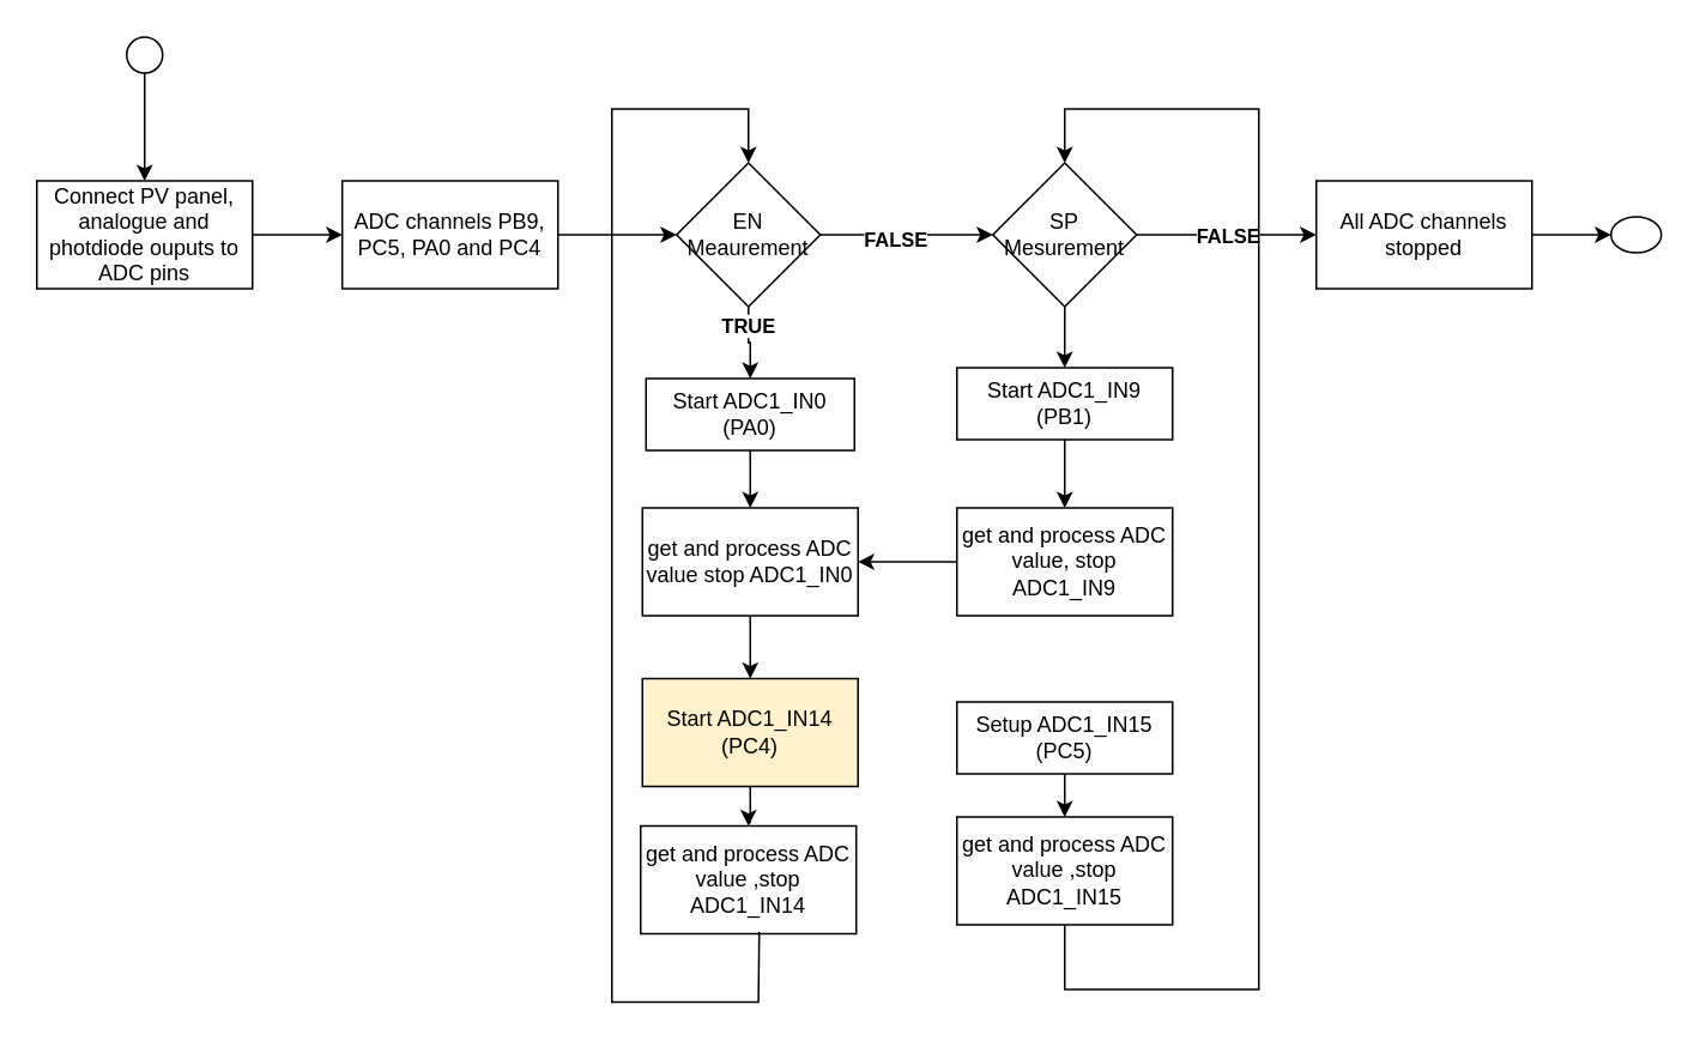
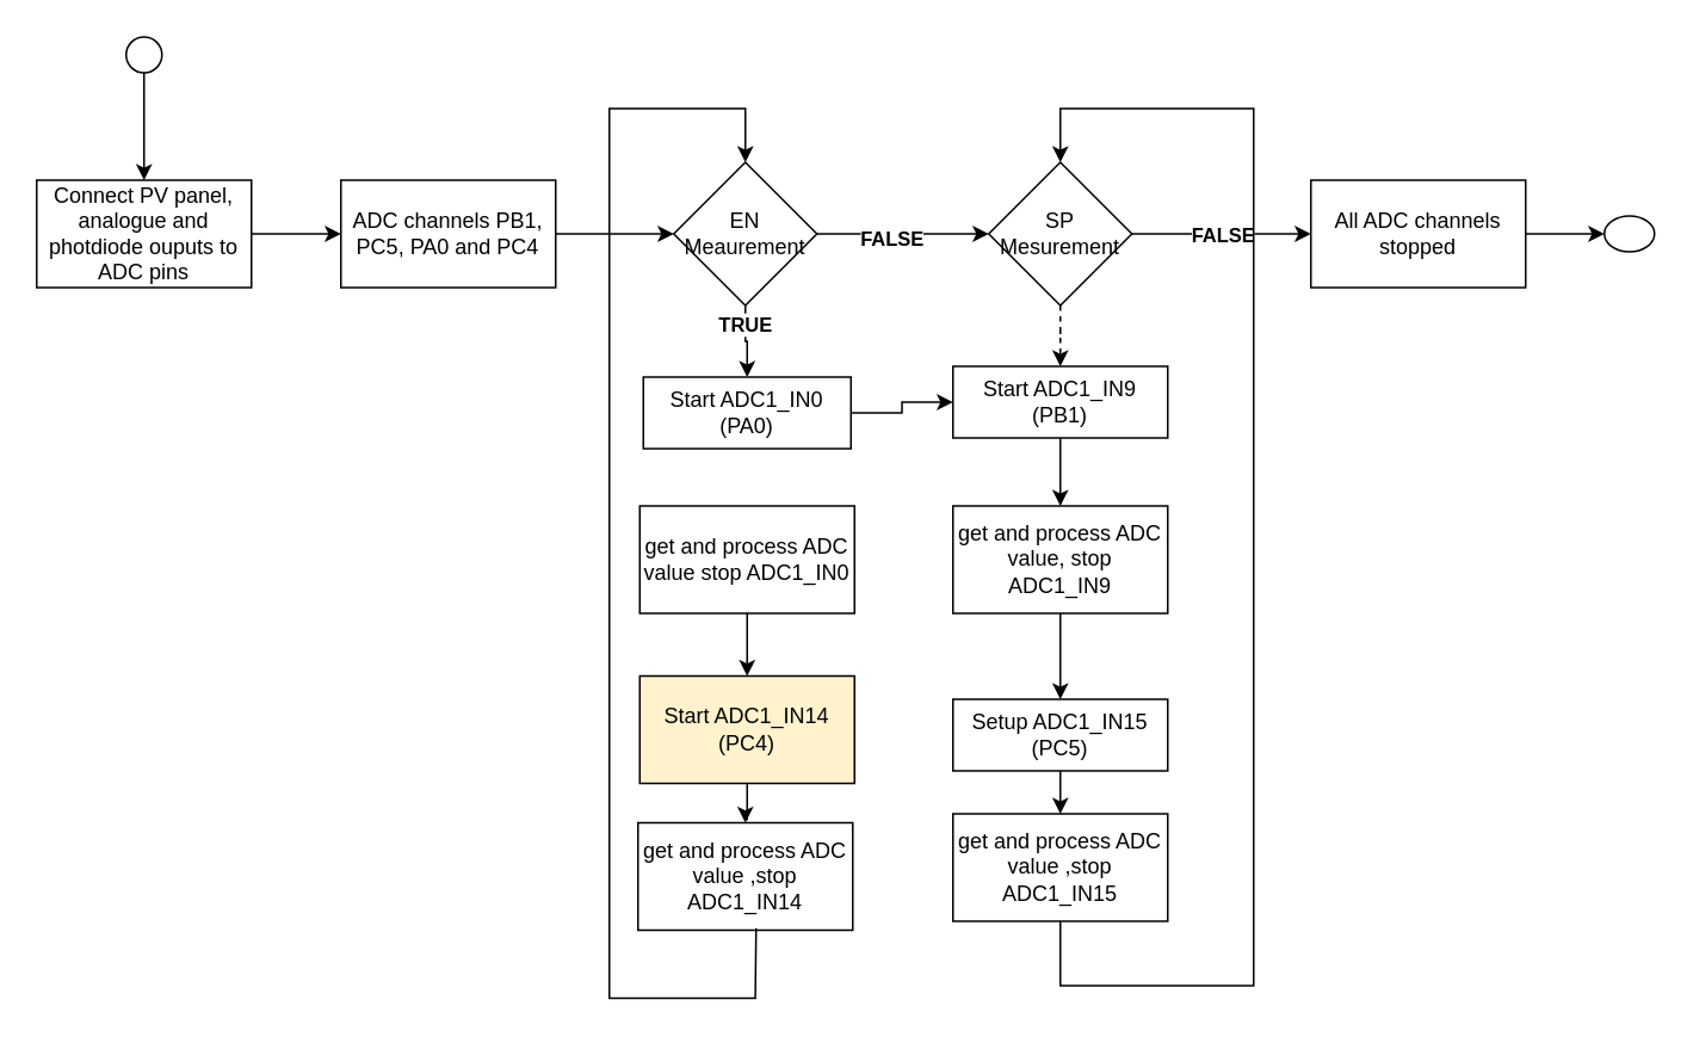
  <mxCell id="0" />
  <mxCell id="1" parent="0" />
  <mxCell id="2" value="" style="edgeStyle=orthogonalEdgeStyle;rounded=0;orthogonalLoop=1;jettySize=auto;html=1;" parent="1" source="3" target="5" edge="1"><mxGeometry relative="1" as="geometry" /></mxCell>
  <mxCell id="3" value="" style="ellipse;whiteSpace=wrap;html=1;" parent="1" vertex="1"><mxGeometry x="70" y="20" width="20" height="20" as="geometry" /></mxCell>
  <mxCell id="4" value="" style="edgeStyle=orthogonalEdgeStyle;rounded=0;orthogonalLoop=1;jettySize=auto;html=1;" parent="1" source="5" target="7" edge="1"><mxGeometry relative="1" as="geometry" /></mxCell>
  <mxCell id="5" value="Connect PV panel, analogue and photdiode ouputs to ADC pins" style="whiteSpace=wrap;html=1;" parent="1" vertex="1"><mxGeometry x="20" y="100" width="120" height="60" as="geometry" /></mxCell>
  <mxCell id="6" value="" style="edgeStyle=orthogonalEdgeStyle;rounded=0;orthogonalLoop=1;jettySize=auto;html=1;" edge="1" parent="1" source="7" target="19"><mxGeometry relative="1" as="geometry" /></mxCell>
- <mxCell id="7" value="ADC channels PB9, PC5, PA0 and PC4" style="whiteSpace=wrap;html=1;" parent="1" vertex="1"><mxGeometry x="190" y="100" width="120" height="60" as="geometry" /></mxCell>
+ <mxCell id="7" value="ADC channels PB1, PC5, PA0 and PC4" style="whiteSpace=wrap;html=1;" parent="1" vertex="1"><mxGeometry x="190" y="100" width="120" height="60" as="geometry" /></mxCell>
  <mxCell id="8" value="" style="edgeStyle=orthogonalEdgeStyle;rounded=0;orthogonalLoop=1;jettySize=auto;html=1;" parent="1" source="9" target="11" edge="1"><mxGeometry relative="1" as="geometry" /></mxCell>
  <mxCell id="9" value="Start ADC1_IN9 (PB1)" style="whiteSpace=wrap;html=1;" parent="1" vertex="1"><mxGeometry x="532" y="204" width="120" height="40" as="geometry" /></mxCell>
- <mxCell id="10" value="" style="edgeStyle=orthogonalEdgeStyle;rounded=0;orthogonalLoop=1;jettySize=auto;html=1;" parent="1" source="11" target="29" edge="1"><mxGeometry relative="1" as="geometry" /></mxCell>
+ <mxCell id="10" value="" style="edgeStyle=orthogonalEdgeStyle;rounded=0;orthogonalLoop=1;jettySize=auto;html=1;" parent="1" source="11" target="13" edge="1"><mxGeometry relative="1" as="geometry" /></mxCell>
  <mxCell id="11" value="get and process ADC value, stop ADC1_IN9" style="whiteSpace=wrap;html=1;" parent="1" vertex="1"><mxGeometry x="532" y="282" width="120" height="60" as="geometry" /></mxCell>
  <mxCell id="12" value="" style="edgeStyle=orthogonalEdgeStyle;rounded=0;orthogonalLoop=1;jettySize=auto;html=1;" parent="1" source="13" target="14" edge="1"><mxGeometry relative="1" as="geometry" /></mxCell>
  <mxCell id="13" value="Setup ADC1_IN15 (PC5)" style="whiteSpace=wrap;html=1;" parent="1" vertex="1"><mxGeometry x="532" y="390" width="120" height="40" as="geometry" /></mxCell>
  <mxCell id="14" value="get and process ADC value ,stop ADC1_IN15" style="whiteSpace=wrap;html=1;" parent="1" vertex="1"><mxGeometry x="532" y="454" width="120" height="60" as="geometry" /></mxCell>
  <mxCell id="15" value="" style="edgeStyle=orthogonalEdgeStyle;rounded=0;orthogonalLoop=1;jettySize=auto;html=1;" edge="1" parent="1" source="19" target="23"><mxGeometry relative="1" as="geometry" /></mxCell>
  <mxCell id="16" value="FALSE" style="edgeLabel;html=1;align=center;verticalAlign=middle;resizable=0;points=[];fontStyle=1" vertex="1" connectable="0" parent="15"><mxGeometry x="-0.15" y="-2" relative="1" as="geometry"><mxPoint as="offset" /></mxGeometry></mxCell>
  <mxCell id="17" style="edgeStyle=orthogonalEdgeStyle;rounded=0;orthogonalLoop=1;jettySize=auto;html=1;entryX=0.5;entryY=0;entryDx=0;entryDy=0;" edge="1" parent="1" source="19" target="27"><mxGeometry relative="1" as="geometry" /></mxCell>
  <mxCell id="18" value="TRUE" style="edgeLabel;html=1;align=center;verticalAlign=middle;resizable=0;points=[];fontStyle=1" vertex="1" connectable="0" parent="17"><mxGeometry x="-0.512" y="-1" relative="1" as="geometry"><mxPoint as="offset" /></mxGeometry></mxCell>
  <mxCell id="19" value="EN Meaurement" style="rhombus;whiteSpace=wrap;html=1;" vertex="1" parent="1"><mxGeometry x="376" y="90" width="80" height="80" as="geometry" /></mxCell>
  <mxCell id="20" value="" style="edgeStyle=orthogonalEdgeStyle;rounded=0;orthogonalLoop=1;jettySize=auto;html=1;" edge="1" parent="1" source="23" target="25"><mxGeometry relative="1" as="geometry" /></mxCell>
  <mxCell id="21" value="FALSE" style="edgeLabel;html=1;align=center;verticalAlign=middle;resizable=0;points=[];fontStyle=1" vertex="1" connectable="0" parent="20"><mxGeometry x="0.008" relative="1" as="geometry"><mxPoint as="offset" /></mxGeometry></mxCell>
- <mxCell id="22" style="edgeStyle=orthogonalEdgeStyle;rounded=0;orthogonalLoop=1;jettySize=auto;html=1;entryX=0.5;entryY=0;entryDx=0;entryDy=0;" edge="1" parent="1" source="23" target="9"><mxGeometry relative="1" as="geometry" /></mxCell>
+ <mxCell id="22" style="edgeStyle=orthogonalEdgeStyle;rounded=0;orthogonalLoop=1;jettySize=auto;html=1;entryX=0.5;entryY=0;entryDx=0;entryDy=0;dashed=1;" edge="1" parent="1" source="23" target="9"><mxGeometry relative="1" as="geometry" /></mxCell>
  <mxCell id="23" value="SP Mesurement" style="rhombus;whiteSpace=wrap;html=1;" vertex="1" parent="1"><mxGeometry x="552" y="90" width="80" height="80" as="geometry" /></mxCell>
  <mxCell id="24" value="" style="edgeStyle=orthogonalEdgeStyle;rounded=0;orthogonalLoop=1;jettySize=auto;html=1;" edge="1" parent="1" source="25" target="35"><mxGeometry relative="1" as="geometry" /></mxCell>
  <mxCell id="25" value="All ADC channels stopped" style="whiteSpace=wrap;html=1;" vertex="1" parent="1"><mxGeometry x="732" y="100" width="120" height="60" as="geometry" /></mxCell>
- <mxCell id="26" value="" style="edgeStyle=orthogonalEdgeStyle;rounded=0;orthogonalLoop=1;jettySize=auto;html=1;" edge="1" parent="1" source="27" target="29"><mxGeometry relative="1" as="geometry" /></mxCell>
+ <mxCell id="26" value="" style="edgeStyle=orthogonalEdgeStyle;rounded=0;orthogonalLoop=1;jettySize=auto;html=1;" edge="1" parent="1" source="27" target="9"><mxGeometry relative="1" as="geometry" /></mxCell>
  <mxCell id="27" value="Start ADC1_IN0 (PA0)" style="whiteSpace=wrap;html=1;" vertex="1" parent="1"><mxGeometry x="359" y="210" width="116" height="40" as="geometry" /></mxCell>
  <mxCell id="28" value="" style="edgeStyle=orthogonalEdgeStyle;rounded=0;orthogonalLoop=1;jettySize=auto;html=1;" edge="1" parent="1" source="29" target="31"><mxGeometry relative="1" as="geometry" /></mxCell>
  <mxCell id="29" value="get and process ADC value stop ADC1_IN0" style="whiteSpace=wrap;html=1;" vertex="1" parent="1"><mxGeometry x="357" y="282" width="120" height="60" as="geometry" /></mxCell>
  <mxCell id="30" value="" style="edgeStyle=orthogonalEdgeStyle;rounded=0;orthogonalLoop=1;jettySize=auto;html=1;" edge="1" parent="1" source="31" target="32"><mxGeometry relative="1" as="geometry" /></mxCell>
  <mxCell id="31" value="Start ADC1_IN14 (PC4)" style="whiteSpace=wrap;html=1;fillColor=#fff2cc;" vertex="1" parent="1"><mxGeometry x="357" y="377" width="120" height="60" as="geometry" /></mxCell>
  <mxCell id="32" value="get and process ADC value ,stop ADC1_IN14" style="whiteSpace=wrap;html=1;" vertex="1" parent="1"><mxGeometry x="356" y="459" width="120" height="60" as="geometry" /></mxCell>
  <mxCell id="33" value="" style="endArrow=classic;html=1;rounded=0;exitX=0.412;exitY=1.132;exitDx=0;exitDy=0;exitPerimeter=0;" edge="1" parent="1"><mxGeometry width="50" height="50" relative="1" as="geometry"><mxPoint x="422" y="517.92" as="sourcePoint" /><mxPoint x="416" y="90" as="targetPoint" /><Array as="points"><mxPoint x="421.56" y="557" /><mxPoint x="340" y="557" /><mxPoint x="340" y="60" /><mxPoint x="416" y="60" /></Array></mxGeometry></mxCell>
  <mxCell id="34" value="" style="endArrow=classic;html=1;rounded=0;exitX=0.5;exitY=1;exitDx=0;exitDy=0;entryX=0.5;entryY=0;entryDx=0;entryDy=0;" edge="1" parent="1" source="14" target="23"><mxGeometry width="50" height="50" relative="1" as="geometry"><mxPoint x="680" y="587.1" as="sourcePoint" /><mxPoint x="650" y="0" as="targetPoint" /><Array as="points"><mxPoint x="592" y="550" /><mxPoint x="700" y="550" /><mxPoint x="700" y="60" /><mxPoint x="592" y="60" /></Array></mxGeometry></mxCell>
  <mxCell id="35" value="" style="ellipse;whiteSpace=wrap;html=1;" vertex="1" parent="1"><mxGeometry x="896" y="120" width="28" height="20" as="geometry" /></mxCell>
